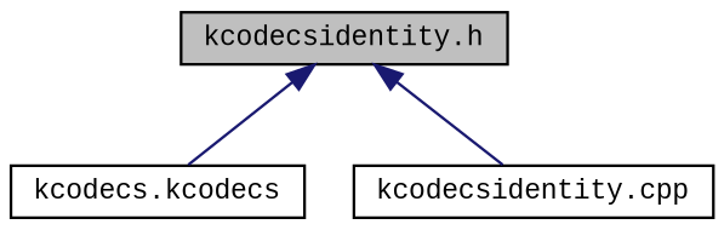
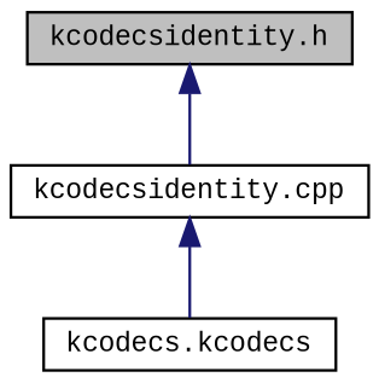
  digraph {
    fontname="Liberation Mono"
    node [color=black fillcolor=white fontname="Liberation Mono" fontsize=10 shape=record style=filled]
    edge [color=midnightblue dir=back fontname="Liberation Mono" fontsize=10 labelfontname=Helvetica labelfontsize=10 style=solid]
    n1 [fillcolor=grey75 fontcolor=black height=0.2 label="kcodecsidentity.h" width=0.4]
    n2 [height=0.2 label="kcodecs.kcodecs" width=0.4]
    n3 [height=0.2 label="kcodecsidentity.cpp" width=0.4]
-   n1 -> n2
+   n3 -> n2
    n1 -> n3
  }
